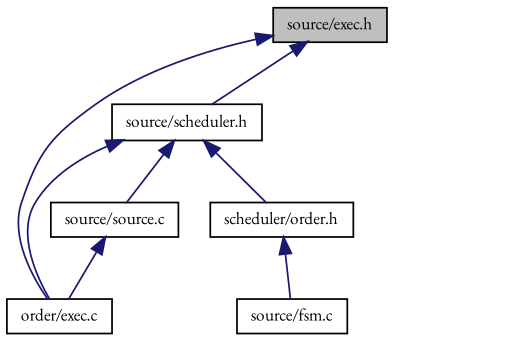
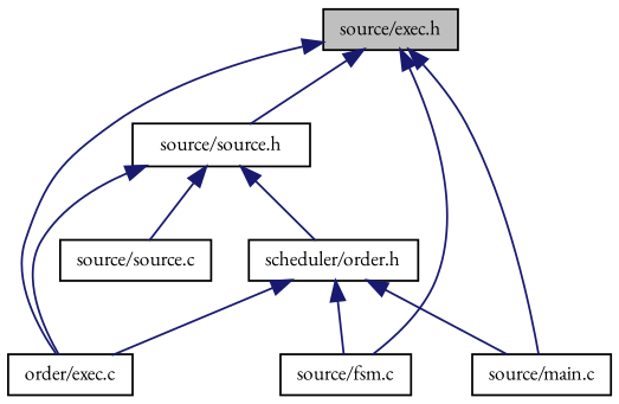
  digraph {
    fontname="EB Garamond"
    node [color=black fillcolor=white fontname="EB Garamond" fontsize=10 shape=record style=filled]
    edge [color=midnightblue dir=back fontname="EB Garamond" fontsize=10 labelfontname=Helvetica labelfontsize=10 style=solid]
    n1 [fillcolor=grey75 fontcolor=black height=0.2 label="source/exec.h" width=0.4]
    n2 [height=0.2 label="order/exec.c" width=0.4]
-   n3 [height=0.2 label="source/scheduler.h" width=0.4]
+   n3 [height=0.2 label="source/source.h" width=0.4]
    n4 [height=0.2 label="source/fsm.c" width=0.4]
+   n5 [height=0.2 label="source/main.c" width=0.4]
    n6 [height=0.2 label="scheduler/order.h" width=0.4]
    n7 [height=0.2 label="source/source.c" width=0.4]
    n1 -> n2
    n1 -> n3
+   n1 -> n4
+   n1 -> n5
    n3 -> n2
    n3 -> n6
    n3 -> n7
-   n7 -> n2
+   n6 -> n2
    n6 -> n4
+   n6 -> n5
  }
